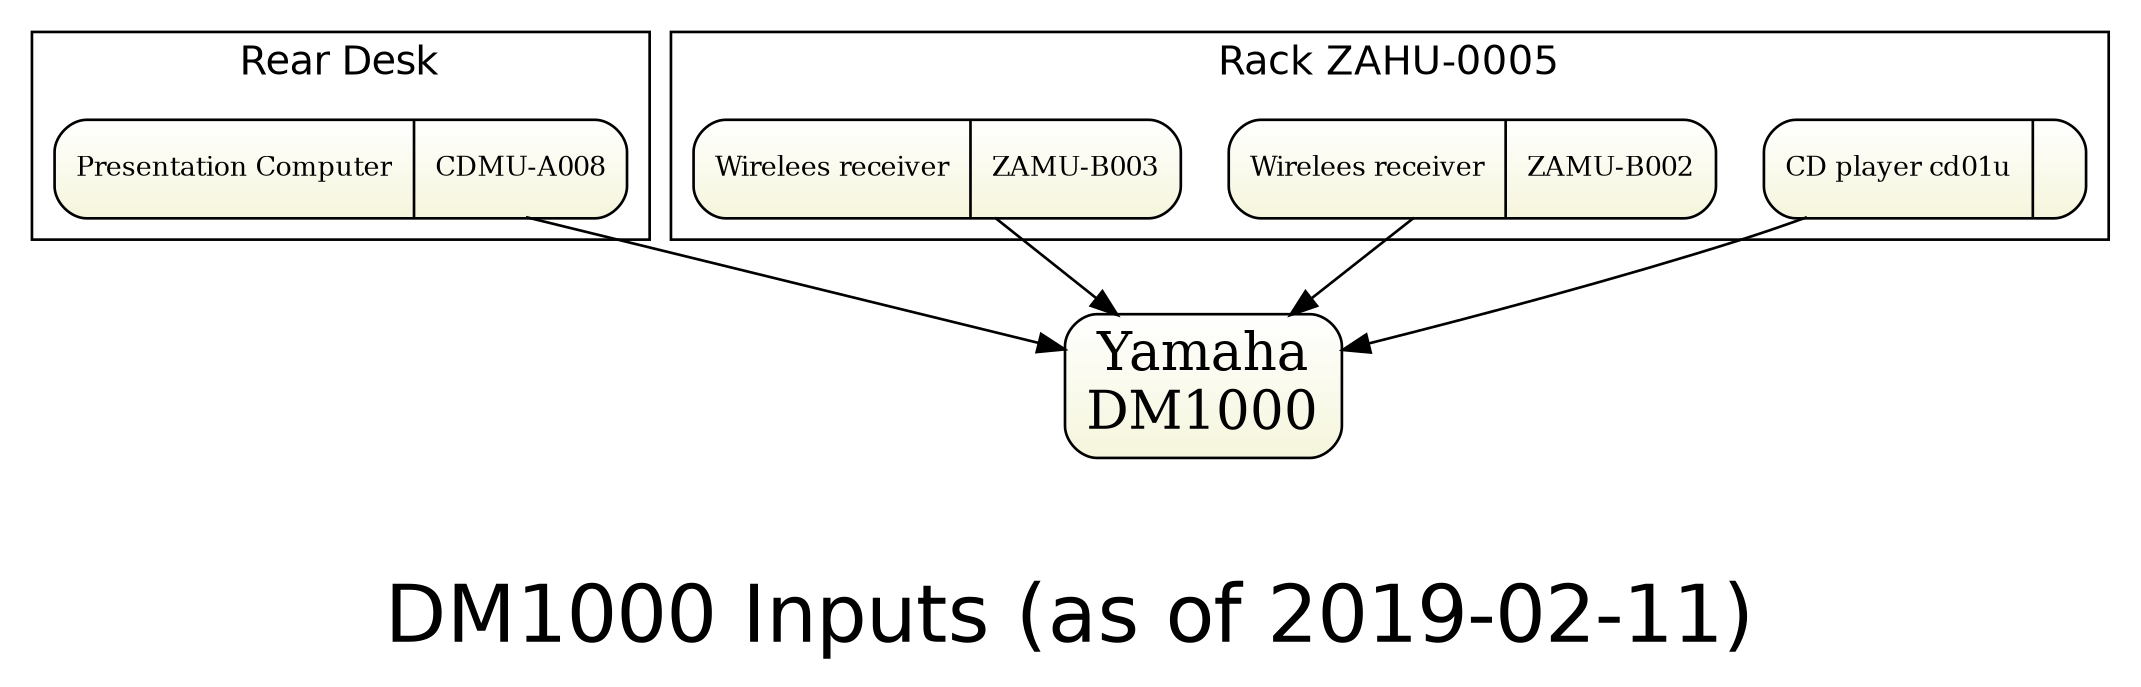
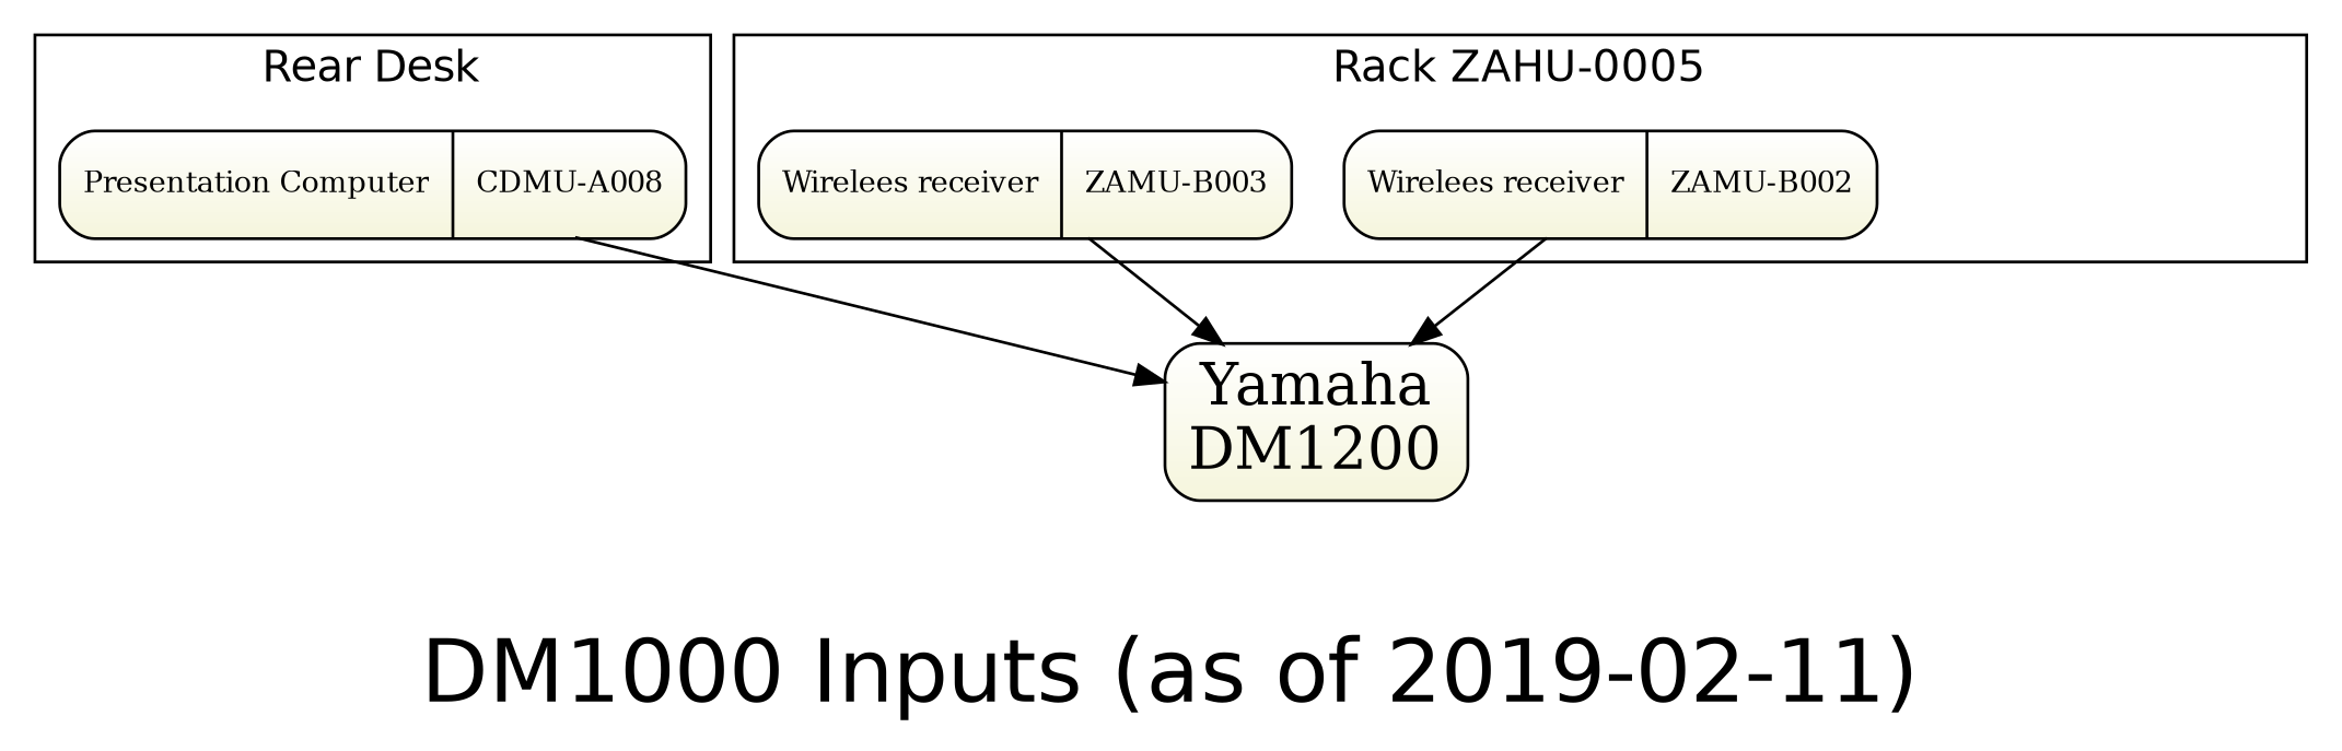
  digraph {
    fontname=Helvetica
    fontsize=30
    label="DM1000 Inputs (as of 2019-02-11)"
    rankdir=TB
    node [fillcolor="white:beige" fontsize=10 gradientangle=270 shape=Mrecord style=filled]
    n1 [label="Presentation Computer|CDMU-A008"]
-   n2 [label="CD player cd01u| "]
    n3 [label="Wirelees receiver|ZAMU-B002"]
    n4 [label="Wirelees receiver|ZAMU-B003"]
-   n5 [fontsize=20 label="Yamaha\nDM1000"]
+   n5 [fontsize=20 label="Yamaha\nDM1200"]
    subgraph cluster_1 {
      fontsize=15
      label="Rear Desk"
      n1
    }
    subgraph cluster_2 {
      fontsize=15
      label="Rack ZAHU-0005"
-     n2
      n3
      n4
    }
    n1 -> n5
-   n2 -> n5
    n3 -> n5
    n4 -> n5
  }
